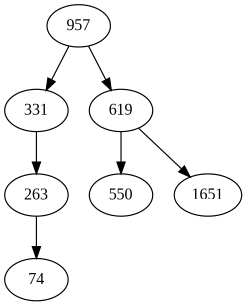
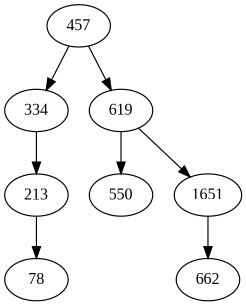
  digraph {
    fontname="Liberation Serif"
    node [fontname="Liberation Serif"]
    edge [fontname="Liberation Serif"]
-   457 [label=957]
-   331
+   457
+   331 [label=334]
    619
-   263
+   263 [label=213]
    550
    n6 [label=1651]
-   74
+   74 [label=78]
+   662
    457 -> 331
    457 -> 619
    331 -> 263
    619 -> 550
    619 -> n6
    263 -> 74
+   n6 -> 662
  }
